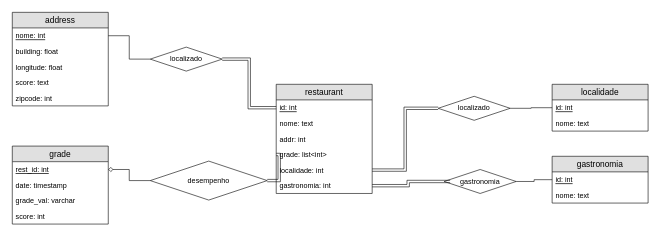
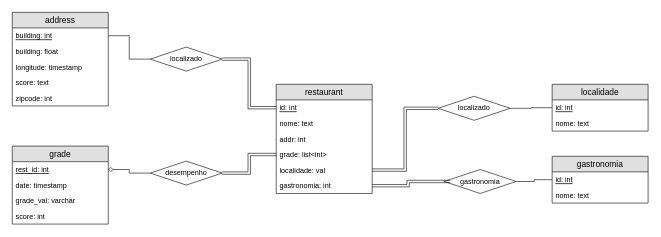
  <mxCell id="0" />
  <mxCell id="1" parent="0" />
  <mxCell id="2" value="gastronomia" style="swimlane;fontStyle=0;childLayout=stackLayout;horizontal=1;startSize=26;fillColor=#e0e0e0;horizontalStack=0;resizeParent=1;resizeParentMax=0;resizeLast=0;collapsible=1;marginBottom=0;swimlaneFillColor=#ffffff;align=center;fontSize=14;" vertex="1" parent="1"><mxGeometry x="920" y="260" width="160" height="78" as="geometry" /></mxCell>
  <mxCell id="3" value="id: int" style="text;strokeColor=none;fillColor=none;spacingLeft=4;spacingRight=4;overflow=hidden;rotatable=0;points=[[0,0.5],[1,0.5]];portConstraint=eastwest;fontSize=12;fontStyle=4" vertex="1" parent="2"><mxGeometry y="26" width="160" height="26" as="geometry" /></mxCell>
  <mxCell id="4" value="nome: text" style="text;strokeColor=none;fillColor=none;spacingLeft=4;spacingRight=4;overflow=hidden;rotatable=0;points=[[0,0.5],[1,0.5]];portConstraint=eastwest;fontSize=12;" vertex="1" parent="2"><mxGeometry y="52" width="160" height="26" as="geometry" /></mxCell>
  <mxCell id="5" value="localidade" style="swimlane;fontStyle=0;childLayout=stackLayout;horizontal=1;startSize=26;fillColor=#e0e0e0;horizontalStack=0;resizeParent=1;resizeParentMax=0;resizeLast=0;collapsible=1;marginBottom=0;swimlaneFillColor=#ffffff;align=center;fontSize=14;" vertex="1" parent="1"><mxGeometry x="920" y="140" width="160" height="78" as="geometry" /></mxCell>
  <mxCell id="6" value="id: int" style="text;strokeColor=none;fillColor=none;spacingLeft=4;spacingRight=4;overflow=hidden;rotatable=0;points=[[0,0.5],[1,0.5]];portConstraint=eastwest;fontSize=12;fontStyle=4" vertex="1" parent="5"><mxGeometry y="26" width="160" height="26" as="geometry" /></mxCell>
  <mxCell id="7" value="nome: text" style="text;strokeColor=none;fillColor=none;spacingLeft=4;spacingRight=4;overflow=hidden;rotatable=0;points=[[0,0.5],[1,0.5]];portConstraint=eastwest;fontSize=12;" vertex="1" parent="5"><mxGeometry y="52" width="160" height="26" as="geometry" /></mxCell>
  <mxCell id="8" value="grade" style="swimlane;fontStyle=0;childLayout=stackLayout;horizontal=1;startSize=26;fillColor=#e0e0e0;horizontalStack=0;resizeParent=1;resizeParentMax=0;resizeLast=0;collapsible=1;marginBottom=0;swimlaneFillColor=#ffffff;align=center;fontSize=14;" vertex="1" parent="1"><mxGeometry x="20" y="243" width="160" height="130" as="geometry" /></mxCell>
  <mxCell id="9" value="rest_id: int" style="text;strokeColor=none;fillColor=none;spacingLeft=4;spacingRight=4;overflow=hidden;rotatable=0;points=[[0,0.5],[1,0.5]];portConstraint=eastwest;fontSize=12;fontStyle=4" vertex="1" parent="8"><mxGeometry y="26" width="160" height="26" as="geometry" /></mxCell>
  <mxCell id="10" value="date: timestamp" style="text;strokeColor=none;fillColor=none;spacingLeft=4;spacingRight=4;overflow=hidden;rotatable=0;points=[[0,0.5],[1,0.5]];portConstraint=eastwest;fontSize=12;" vertex="1" parent="8"><mxGeometry y="52" width="160" height="26" as="geometry" /></mxCell>
  <mxCell id="11" value="grade_val: varchar" style="text;strokeColor=none;fillColor=none;spacingLeft=4;spacingRight=4;overflow=hidden;rotatable=0;points=[[0,0.5],[1,0.5]];portConstraint=eastwest;fontSize=12;" vertex="1" parent="8"><mxGeometry y="78" width="160" height="26" as="geometry" /></mxCell>
  <mxCell id="12" value="score: int" style="text;strokeColor=none;fillColor=none;spacingLeft=4;spacingRight=4;overflow=hidden;rotatable=0;points=[[0,0.5],[1,0.5]];portConstraint=eastwest;fontSize=12;" vertex="1" parent="8"><mxGeometry y="104" width="160" height="26" as="geometry" /></mxCell>
  <mxCell id="13" value="address" style="swimlane;fontStyle=0;childLayout=stackLayout;horizontal=1;startSize=26;fillColor=#e0e0e0;horizontalStack=0;resizeParent=1;resizeParentMax=0;resizeLast=0;collapsible=1;marginBottom=0;swimlaneFillColor=#ffffff;align=center;fontSize=14;" vertex="1" parent="1"><mxGeometry x="20" y="20" width="160" height="156" as="geometry" /></mxCell>
- <mxCell id="14" value="nome: int" style="text;strokeColor=none;fillColor=none;spacingLeft=4;spacingRight=4;overflow=hidden;rotatable=0;points=[[0,0.5],[1,0.5]];portConstraint=eastwest;fontSize=12;fontStyle=4" vertex="1" parent="13"><mxGeometry y="26" width="160" height="26" as="geometry" /></mxCell>
+ <mxCell id="14" value="building: int" style="text;strokeColor=none;fillColor=none;spacingLeft=4;spacingRight=4;overflow=hidden;rotatable=0;points=[[0,0.5],[1,0.5]];portConstraint=eastwest;fontSize=12;fontStyle=4" vertex="1" parent="13"><mxGeometry y="26" width="160" height="26" as="geometry" /></mxCell>
  <mxCell id="15" value="building: float" style="text;strokeColor=none;fillColor=none;spacingLeft=4;spacingRight=4;overflow=hidden;rotatable=0;points=[[0,0.5],[1,0.5]];portConstraint=eastwest;fontSize=12;" vertex="1" parent="13"><mxGeometry y="52" width="160" height="26" as="geometry" /></mxCell>
- <mxCell id="16" value="longitude: float" style="text;strokeColor=none;fillColor=none;spacingLeft=4;spacingRight=4;overflow=hidden;rotatable=0;points=[[0,0.5],[1,0.5]];portConstraint=eastwest;fontSize=12;" vertex="1" parent="13"><mxGeometry y="78" width="160" height="26" as="geometry" /></mxCell>
+ <mxCell id="16" value="longitude: timestamp" style="text;strokeColor=none;fillColor=none;spacingLeft=4;spacingRight=4;overflow=hidden;rotatable=0;points=[[0,0.5],[1,0.5]];portConstraint=eastwest;fontSize=12;" vertex="1" parent="13"><mxGeometry y="78" width="160" height="26" as="geometry" /></mxCell>
  <mxCell id="17" value="score: text" style="text;strokeColor=none;fillColor=none;spacingLeft=4;spacingRight=4;overflow=hidden;rotatable=0;points=[[0,0.5],[1,0.5]];portConstraint=eastwest;fontSize=12;" vertex="1" parent="13"><mxGeometry y="104" width="160" height="26" as="geometry" /></mxCell>
  <mxCell id="18" value="zipcode: int" style="text;strokeColor=none;fillColor=none;spacingLeft=4;spacingRight=4;overflow=hidden;rotatable=0;points=[[0,0.5],[1,0.5]];portConstraint=eastwest;fontSize=12;" vertex="1" parent="13"><mxGeometry y="130" width="160" height="26" as="geometry" /></mxCell>
  <mxCell id="19" value="restaurant" style="swimlane;fontStyle=0;childLayout=stackLayout;horizontal=1;startSize=26;fillColor=#e0e0e0;horizontalStack=0;resizeParent=1;resizeParentMax=0;resizeLast=0;collapsible=1;marginBottom=0;swimlaneFillColor=#ffffff;align=center;fontSize=14;" vertex="1" parent="1"><mxGeometry x="460" y="140" width="160" height="182" as="geometry" /></mxCell>
  <mxCell id="20" value="id: int" style="text;strokeColor=none;fillColor=none;spacingLeft=4;spacingRight=4;overflow=hidden;rotatable=0;points=[[0,0.5],[1,0.5]];portConstraint=eastwest;fontSize=12;fontStyle=4" vertex="1" parent="19"><mxGeometry y="26" width="160" height="26" as="geometry" /></mxCell>
  <mxCell id="21" value="nome: text" style="text;strokeColor=none;fillColor=none;spacingLeft=4;spacingRight=4;overflow=hidden;rotatable=0;points=[[0,0.5],[1,0.5]];portConstraint=eastwest;fontSize=12;" vertex="1" parent="19"><mxGeometry y="52" width="160" height="26" as="geometry" /></mxCell>
  <mxCell id="22" value="addr: int" style="text;strokeColor=none;fillColor=none;spacingLeft=4;spacingRight=4;overflow=hidden;rotatable=0;points=[[0,0.5],[1,0.5]];portConstraint=eastwest;fontSize=12;" vertex="1" parent="19"><mxGeometry y="78" width="160" height="26" as="geometry" /></mxCell>
  <mxCell id="23" value="grade: list&lt;int&gt;" style="text;strokeColor=none;fillColor=none;spacingLeft=4;spacingRight=4;overflow=hidden;rotatable=0;points=[[0,0.5],[1,0.5]];portConstraint=eastwest;fontSize=12;" vertex="1" parent="19"><mxGeometry y="104" width="160" height="26" as="geometry" /></mxCell>
- <mxCell id="24" value="localidade: int" style="text;strokeColor=none;fillColor=none;spacingLeft=4;spacingRight=4;overflow=hidden;rotatable=0;points=[[0,0.5],[1,0.5]];portConstraint=eastwest;fontSize=12;" vertex="1" parent="19"><mxGeometry y="130" width="160" height="26" as="geometry" /></mxCell>
+ <mxCell id="24" value="localidade: val" style="text;strokeColor=none;fillColor=none;spacingLeft=4;spacingRight=4;overflow=hidden;rotatable=0;points=[[0,0.5],[1,0.5]];portConstraint=eastwest;fontSize=12;" vertex="1" parent="19"><mxGeometry y="130" width="160" height="26" as="geometry" /></mxCell>
  <mxCell id="25" value="gastronomia: int" style="text;strokeColor=none;fillColor=none;spacingLeft=4;spacingRight=4;overflow=hidden;rotatable=0;points=[[0,0.5],[1,0.5]];portConstraint=eastwest;fontSize=12;" vertex="1" parent="19"><mxGeometry y="156" width="160" height="26" as="geometry" /></mxCell>
  <mxCell id="26" style="edgeStyle=orthogonalEdgeStyle;rounded=0;orthogonalLoop=1;jettySize=auto;html=1;exitX=0;exitY=0.5;exitDx=0;exitDy=0;entryX=1;entryY=0.5;entryDx=0;entryDy=0;endArrow=none;endFill=0;" edge="1" parent="1" source="27" target="14"><mxGeometry relative="1" as="geometry" /></mxCell>
  <mxCell id="27" value="localizado" style="rhombus;whiteSpace=wrap;html=1;" vertex="1" parent="1"><mxGeometry x="250" y="78" width="120" height="40" as="geometry" /></mxCell>
  <mxCell id="28" style="edgeStyle=orthogonalEdgeStyle;shape=link;rounded=0;orthogonalLoop=1;jettySize=auto;html=1;exitX=0;exitY=0.5;exitDx=0;exitDy=0;entryX=1;entryY=0.5;entryDx=0;entryDy=0;endArrow=none;endFill=0;" edge="1" parent="1" source="20" target="27"><mxGeometry relative="1" as="geometry" /></mxCell>
  <mxCell id="29" style="edgeStyle=orthogonalEdgeStyle;rounded=0;orthogonalLoop=1;jettySize=auto;html=1;exitX=0;exitY=0.5;exitDx=0;exitDy=0;entryX=1;entryY=0.5;entryDx=0;entryDy=0;endArrow=diamond;endFill=0;" edge="1" parent="1" source="31" target="9"><mxGeometry relative="1" as="geometry" /></mxCell>
  <mxCell id="30" style="edgeStyle=orthogonalEdgeStyle;shape=link;rounded=0;orthogonalLoop=1;jettySize=auto;html=1;exitX=1;exitY=0.5;exitDx=0;exitDy=0;entryX=0;entryY=0.5;entryDx=0;entryDy=0;endArrow=none;endFill=0;" edge="1" parent="1" source="31" target="23"><mxGeometry relative="1" as="geometry" /></mxCell>
- <mxCell id="31" value="desempenho" style="rhombus;whiteSpace=wrap;html=1;" vertex="1" parent="1"><mxGeometry x="250" y="268" width="195" height="65" as="geometry" /></mxCell>
+ <mxCell id="31" value="desempenho" style="rhombus;whiteSpace=wrap;html=1;" vertex="1" parent="1"><mxGeometry x="250" y="268" width="120" height="40" as="geometry" /></mxCell>
  <mxCell id="32" style="edgeStyle=orthogonalEdgeStyle;rounded=0;orthogonalLoop=1;jettySize=auto;html=1;exitX=1;exitY=0.5;exitDx=0;exitDy=0;entryX=0;entryY=0.5;entryDx=0;entryDy=0;endArrow=none;endFill=0;" edge="1" parent="1" source="33" target="3"><mxGeometry relative="1" as="geometry" /></mxCell>
  <mxCell id="33" value="gastronomia" style="rhombus;whiteSpace=wrap;html=1;" vertex="1" parent="1"><mxGeometry x="740" y="282" width="120" height="40" as="geometry" /></mxCell>
  <mxCell id="34" style="edgeStyle=orthogonalEdgeStyle;rounded=0;orthogonalLoop=1;jettySize=auto;html=1;exitX=1;exitY=0.5;exitDx=0;exitDy=0;entryX=0;entryY=0.5;entryDx=0;entryDy=0;endArrow=none;endFill=0;" edge="1" parent="1" source="35" target="6"><mxGeometry relative="1" as="geometry" /></mxCell>
  <mxCell id="35" value="localizado" style="rhombus;whiteSpace=wrap;html=1;" vertex="1" parent="1"><mxGeometry x="730" y="160" width="120" height="40" as="geometry" /></mxCell>
  <mxCell id="36" style="edgeStyle=orthogonalEdgeStyle;shape=link;rounded=0;orthogonalLoop=1;jettySize=auto;html=1;exitX=1;exitY=0.5;exitDx=0;exitDy=0;entryX=0;entryY=0.5;entryDx=0;entryDy=0;endArrow=none;endFill=0;" edge="1" parent="1" source="24" target="35"><mxGeometry relative="1" as="geometry" /></mxCell>
  <mxCell id="37" style="edgeStyle=orthogonalEdgeStyle;shape=link;rounded=0;orthogonalLoop=1;jettySize=auto;html=1;exitX=1;exitY=0.5;exitDx=0;exitDy=0;entryX=0.083;entryY=0.5;entryDx=0;entryDy=0;entryPerimeter=0;endArrow=none;endFill=0;" edge="1" parent="1" source="25" target="33"><mxGeometry relative="1" as="geometry" /></mxCell>
